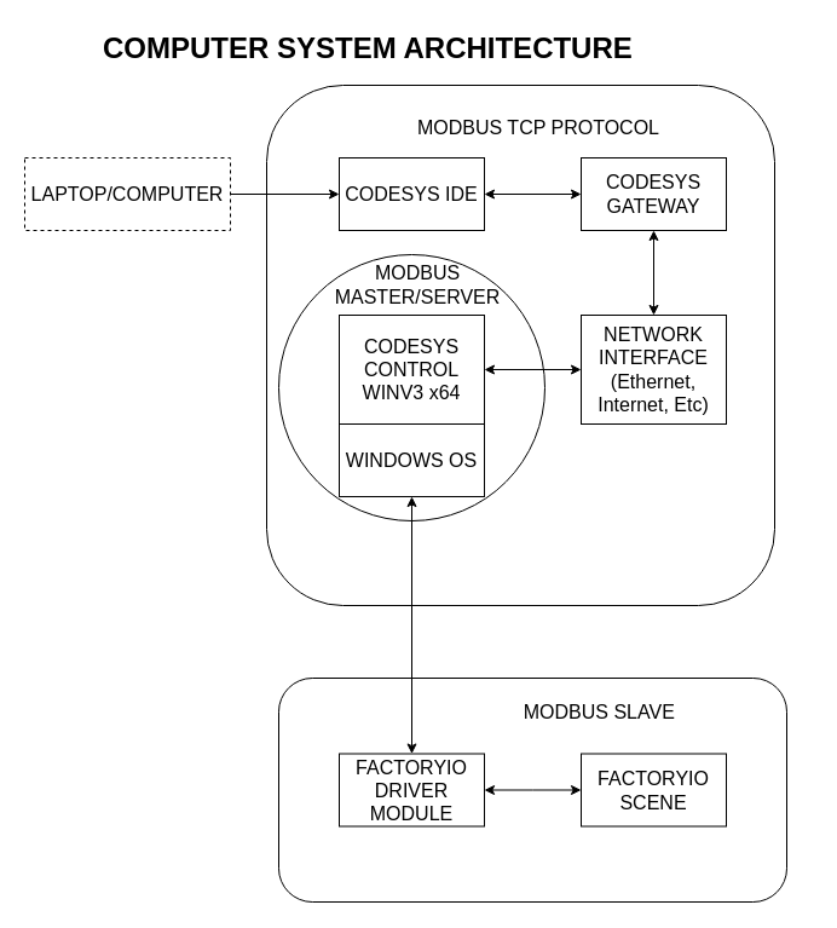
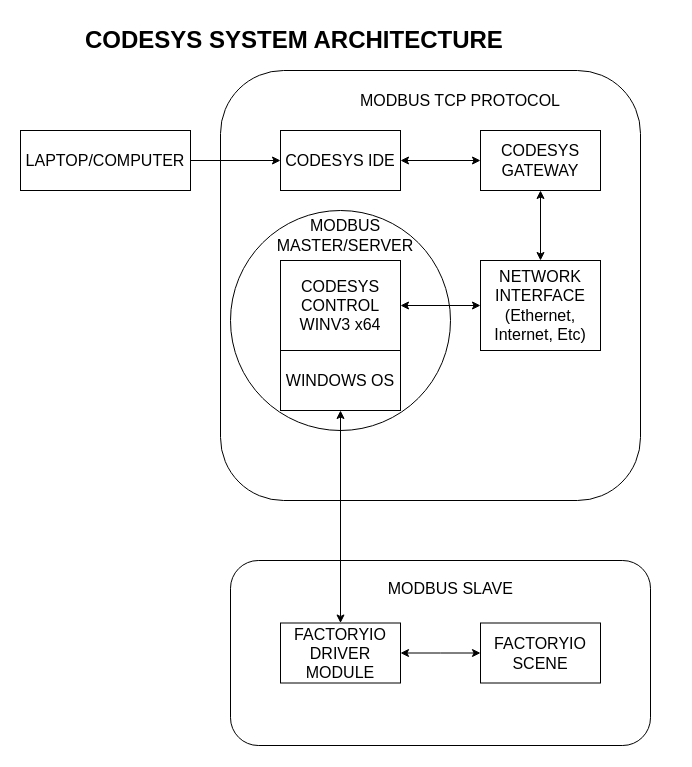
  <mxCell id="0" />
  <mxCell id="1" parent="0" />
- <mxCell id="2" value="&lt;div style=&quot;font-size: 11px;&quot;&gt;&lt;font style=&quot;font-size: 16px;&quot;&gt;LAPTOP/COMPUTER&lt;/font&gt;&lt;/div&gt;" style="rounded=0;whiteSpace=wrap;html=1;dashed=1;" parent="1" vertex="1"><mxGeometry x="20" y="130" width="170" height="60" as="geometry" /></mxCell>
+ <mxCell id="2" value="&lt;div style=&quot;font-size: 11px;&quot;&gt;&lt;font style=&quot;font-size: 16px;&quot;&gt;LAPTOP/COMPUTER&lt;/font&gt;&lt;/div&gt;" style="rounded=0;whiteSpace=wrap;html=1;" parent="1" vertex="1"><mxGeometry x="20" y="130" width="170" height="60" as="geometry" /></mxCell>
  <mxCell id="3" value="&lt;font style=&quot;font-size: 16px;&quot;&gt;CODESYS IDE&lt;/font&gt;" style="rounded=0;whiteSpace=wrap;html=1;" parent="1" vertex="1"><mxGeometry x="280" y="130" width="120" height="60" as="geometry" /></mxCell>
  <mxCell id="4" value="" style="endArrow=classic;html=1;rounded=0;exitX=1;exitY=0.5;exitDx=0;exitDy=0;entryX=0;entryY=0.5;entryDx=0;entryDy=0;" parent="1" source="2" target="3" edge="1"><mxGeometry width="50" height="50" relative="1" as="geometry"><mxPoint x="440" y="380" as="sourcePoint" /><mxPoint x="290" y="160" as="targetPoint" /><Array as="points" /></mxGeometry></mxCell>
  <mxCell id="5" value="&lt;div style=&quot;font-size: 13px;&quot;&gt;&lt;font style=&quot;font-size: 16px;&quot;&gt;CODESYS GATEWAY&lt;/font&gt;&lt;/div&gt;" style="rounded=0;whiteSpace=wrap;html=1;" parent="1" vertex="1"><mxGeometry x="480" y="130" width="120" height="60" as="geometry" /></mxCell>
- <mxCell id="6" value="&lt;h1&gt;COMPUTER SYSTEM ARCHITECTURE&lt;br&gt;&lt;/h1&gt;" style="text;html=1;strokeColor=none;fillColor=none;spacing=5;spacingTop=-20;whiteSpace=wrap;overflow=hidden;rounded=0;" parent="1" vertex="1"><mxGeometry x="80" y="20" width="590" height="50" as="geometry" /></mxCell>
+ <mxCell id="6" value="&lt;h1&gt;CODESYS SYSTEM ARCHITECTURE&lt;br&gt;&lt;/h1&gt;" style="text;html=1;strokeColor=none;fillColor=none;spacing=5;spacingTop=-20;whiteSpace=wrap;overflow=hidden;rounded=0;" parent="1" vertex="1"><mxGeometry x="80" y="20" width="590" height="50" as="geometry" /></mxCell>
  <mxCell id="7" value="&lt;font style=&quot;font-size: 16px;&quot;&gt;NETWORK INTERFACE (Ethernet, Internet, Etc)&lt;/font&gt;" style="rounded=0;whiteSpace=wrap;html=1;" vertex="1" parent="1"><mxGeometry x="480" y="260" width="120" height="90" as="geometry" /></mxCell>
  <mxCell id="8" value="" style="endArrow=classic;startArrow=classic;html=1;rounded=0;entryX=0.5;entryY=1;entryDx=0;entryDy=0;exitX=0.5;exitY=0;exitDx=0;exitDy=0;" edge="1" parent="1" source="7" target="5"><mxGeometry width="50" height="50" relative="1" as="geometry"><mxPoint x="380" y="370" as="sourcePoint" /><mxPoint x="430" y="320" as="targetPoint" /></mxGeometry></mxCell>
  <mxCell id="9" value="" style="endArrow=classic;startArrow=classic;html=1;rounded=0;entryX=0;entryY=0.5;entryDx=0;entryDy=0;exitX=1;exitY=0.5;exitDx=0;exitDy=0;" edge="1" parent="1" source="3" target="5"><mxGeometry width="50" height="50" relative="1" as="geometry"><mxPoint x="380" y="370" as="sourcePoint" /><mxPoint x="430" y="320" as="targetPoint" /></mxGeometry></mxCell>
  <mxCell id="10" value="&lt;font style=&quot;font-size: 16px;&quot;&gt;CODESYS CONTROL WINV3 x64&lt;/font&gt;" style="rounded=0;whiteSpace=wrap;html=1;" vertex="1" parent="1"><mxGeometry x="280" y="260" width="120" height="90" as="geometry" /></mxCell>
  <mxCell id="11" value="" style="endArrow=classic;startArrow=classic;html=1;rounded=0;entryX=0;entryY=0.5;entryDx=0;entryDy=0;exitX=1;exitY=0.5;exitDx=0;exitDy=0;" edge="1" parent="1" source="10" target="7"><mxGeometry width="50" height="50" relative="1" as="geometry"><mxPoint x="380" y="350" as="sourcePoint" /><mxPoint x="430" y="300" as="targetPoint" /></mxGeometry></mxCell>
  <mxCell id="12" value="&lt;font style=&quot;font-size: 16px;&quot;&gt;WINDOWS OS&lt;/font&gt;" style="rounded=0;whiteSpace=wrap;html=1;" vertex="1" parent="1"><mxGeometry x="280" y="350" width="120" height="60" as="geometry" /></mxCell>
  <mxCell id="13" value="&lt;font style=&quot;font-size: 16px;&quot;&gt;FACTORYIO DRIVER MODULE&lt;/font&gt;" style="rounded=0;whiteSpace=wrap;html=1;" vertex="1" parent="1"><mxGeometry x="280" y="622.5" width="120" height="60" as="geometry" /></mxCell>
  <mxCell id="14" value="" style="endArrow=classic;startArrow=classic;html=1;rounded=0;entryX=0.5;entryY=1;entryDx=0;entryDy=0;exitX=0.5;exitY=0;exitDx=0;exitDy=0;" edge="1" parent="1" source="13" target="12"><mxGeometry width="50" height="50" relative="1" as="geometry"><mxPoint x="330" y="470" as="sourcePoint" /><mxPoint x="380" y="420" as="targetPoint" /></mxGeometry></mxCell>
  <mxCell id="15" value="&lt;font style=&quot;font-size: 16px;&quot;&gt;FACTORYIO SCENE&lt;/font&gt;" style="rounded=0;whiteSpace=wrap;html=1;" vertex="1" parent="1"><mxGeometry x="480" y="622.5" width="120" height="60" as="geometry" /></mxCell>
  <mxCell id="16" value="" style="endArrow=classic;startArrow=classic;html=1;rounded=0;exitX=1;exitY=0.5;exitDx=0;exitDy=0;entryX=0;entryY=0.5;entryDx=0;entryDy=0;" edge="1" parent="1" source="13" target="15"><mxGeometry width="50" height="50" relative="1" as="geometry"><mxPoint x="380" y="462.5" as="sourcePoint" /><mxPoint x="430" y="412.5" as="targetPoint" /><Array as="points"><mxPoint x="440" y="652.5" /></Array></mxGeometry></mxCell>
  <mxCell id="17" value="" style="rounded=1;whiteSpace=wrap;html=1;fillOpacity=0;" vertex="1" parent="1"><mxGeometry x="220" y="70" width="420" height="430" as="geometry" /></mxCell>
- <mxCell id="18" value="&lt;font style=&quot;font-size: 16px;&quot;&gt;MODBUS TCP PROTOCOL&lt;/font&gt;" style="text;html=1;strokeColor=none;fillColor=none;align=center;verticalAlign=middle;whiteSpace=wrap;rounded=0;" vertex="1" parent="1"><mxGeometry x="330" y="90" width="230" height="30" as="geometry" /></mxCell>
+ <mxCell id="18" value="&lt;font style=&quot;font-size: 16px;&quot;&gt;MODBUS TCP PROTOCOL&lt;/font&gt;" style="text;html=1;strokeColor=none;fillColor=none;align=center;verticalAlign=middle;whiteSpace=wrap;rounded=0;" vertex="1" parent="1"><mxGeometry x="345" y="85" width="230" height="30" as="geometry" /></mxCell>
  <mxCell id="19" value="&lt;font style=&quot;font-size: 16px;&quot;&gt;MODBUS MASTER/SERVER&lt;/font&gt;" style="text;html=1;strokeColor=none;fillColor=none;align=center;verticalAlign=middle;whiteSpace=wrap;rounded=0;" vertex="1" parent="1"><mxGeometry x="315" y="220" width="60" height="30" as="geometry" /></mxCell>
  <mxCell id="20" value="" style="rounded=1;whiteSpace=wrap;html=1;fillOpacity=0;" vertex="1" parent="1"><mxGeometry x="230" y="560" width="420" height="185" as="geometry" /></mxCell>
- <mxCell id="21" value="&lt;font style=&quot;font-size: 16px;&quot;&gt;MODBUS SLAVE&amp;nbsp;&lt;/font&gt;" style="text;html=1;strokeColor=none;fillColor=none;align=center;verticalAlign=middle;whiteSpace=wrap;rounded=0;" vertex="1" parent="1"><mxGeometry x="420" y="572.5" width="155" height="30" as="geometry" /></mxCell>
+ <mxCell id="21" value="&lt;font style=&quot;font-size: 16px;&quot;&gt;MODBUS SLAVE&amp;nbsp;&lt;/font&gt;" style="text;html=1;strokeColor=none;fillColor=none;align=center;verticalAlign=middle;whiteSpace=wrap;rounded=0;" vertex="1" parent="1"><mxGeometry x="375" y="572.5" width="155" height="30" as="geometry" /></mxCell>
  <mxCell id="22" value="" style="ellipse;whiteSpace=wrap;html=1;aspect=fixed;fillOpacity=0;" vertex="1" parent="1"><mxGeometry x="230" y="210" width="220" height="220" as="geometry" /></mxCell>
